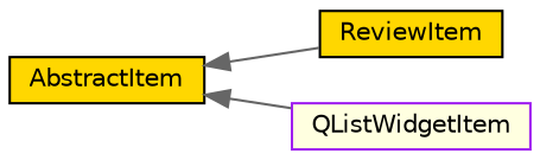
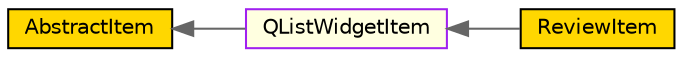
  digraph {
    rankdir=LR
    node [color=black fillcolor=gold fontname=Helvetica fontsize=10 shape=record style=filled]
    edge [color=gray40 dir=back fontname=Helvetica fontsize=10 labelfontname=Helvetica labelfontsize=10 style=solid]
    n1 [fontcolor=black height=0.2 label=ReviewItem width=0.4]
    n2 [height=0.2 label=AbstractItem width=0.4]
    n3 [color=purple fillcolor=lightyellow height=0.2 label=QListWidgetItem width=0.4]
-   n2 -> n1
+   n3 -> n1
    n2 -> n3
  }
